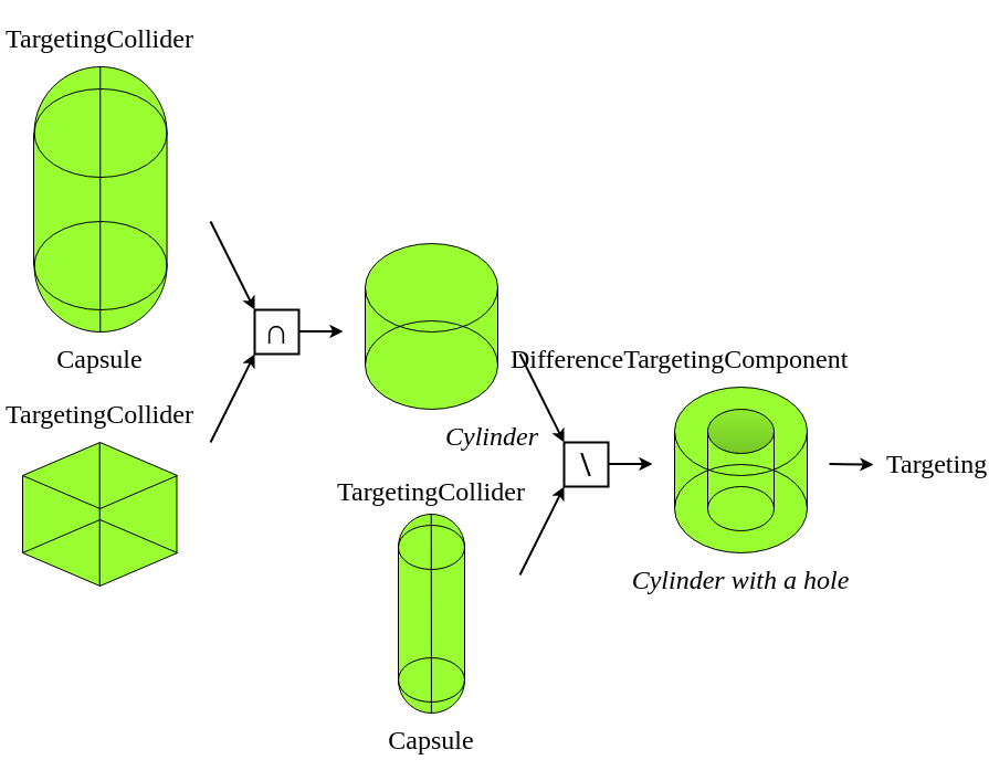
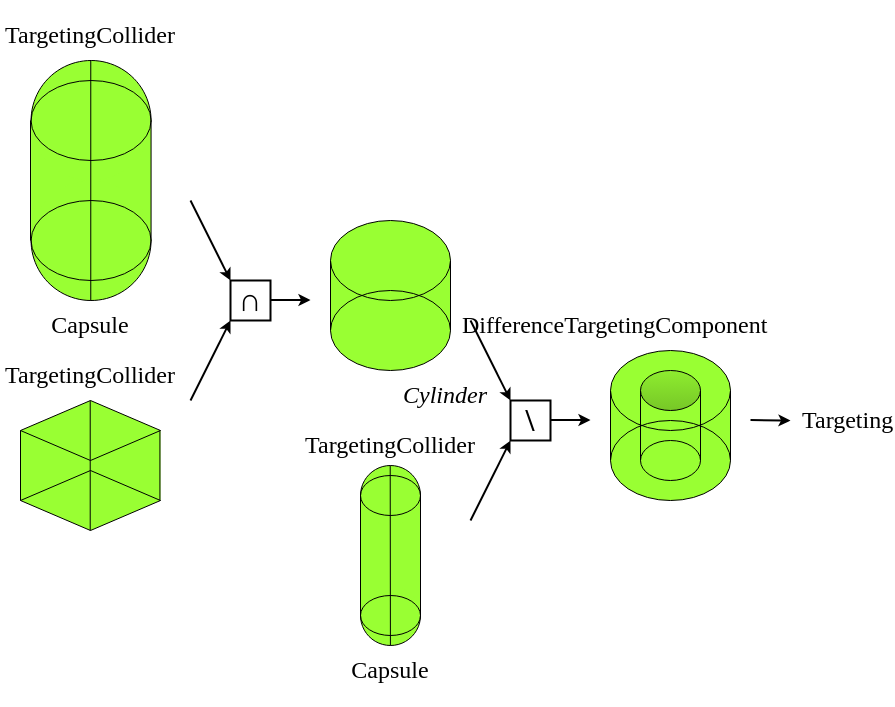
  <mxCell id="0" />
  <mxCell id="1" parent="0" />
  <mxCell id="2" value="" style="group" vertex="1" connectable="0" parent="1"><mxGeometry x="30" y="60" width="120.57" height="240" as="geometry" /></mxCell>
  <mxCell id="3" value="" style="rounded=0;whiteSpace=wrap;html=1;fillColor=#99FF33;strokeColor=none;" vertex="1" parent="2"><mxGeometry x="0.57" y="60" width="120" height="120" as="geometry" /></mxCell>
  <mxCell id="4" value="" style="ellipse;whiteSpace=wrap;html=1;aspect=fixed;strokeColor=none;fillColor=#99FF33;" vertex="1" parent="2"><mxGeometry x="0.57" y="120" width="120" height="120" as="geometry" /></mxCell>
  <mxCell id="5" value="" style="ellipse;whiteSpace=wrap;html=1;aspect=fixed;strokeColor=none;fillColor=#99FF33;" vertex="1" parent="2"><mxGeometry x="0.57" width="120" height="120" as="geometry" /></mxCell>
  <mxCell id="6" value="" style="ellipse;whiteSpace=wrap;html=1;fillColor=none;" vertex="1" parent="2"><mxGeometry x="0.57" y="20" width="120" height="80" as="geometry" /></mxCell>
  <mxCell id="7" value="" style="ellipse;whiteSpace=wrap;html=1;fillColor=none;" vertex="1" parent="2"><mxGeometry x="0.57" y="140" width="120" height="80" as="geometry" /></mxCell>
  <mxCell id="8" value="" style="verticalLabelPosition=bottom;verticalAlign=top;html=1;shape=mxgraph.basic.arc;startAngle=0.748;endAngle=0.253;" vertex="1" parent="2"><mxGeometry x="0.57" width="120" height="120" as="geometry" /></mxCell>
  <mxCell id="9" value="" style="verticalLabelPosition=bottom;verticalAlign=top;html=1;shape=mxgraph.basic.arc;startAngle=0.748;endAngle=0.253;rotation=-180;" vertex="1" parent="2"><mxGeometry x="0.57" y="120" width="120" height="120" as="geometry" /></mxCell>
  <mxCell id="10" value="" style="endArrow=none;html=1;rounded=0;" edge="1" parent="2"><mxGeometry width="50" height="50" relative="1" as="geometry"><mxPoint x="60.28" as="sourcePoint" /><mxPoint x="60.28" y="240" as="targetPoint" /></mxGeometry></mxCell>
  <mxCell id="11" value="" style="endArrow=none;html=1;rounded=0;" edge="1" parent="2"><mxGeometry width="50" height="50" relative="1" as="geometry"><mxPoint x="120.57" y="60" as="sourcePoint" /><mxPoint x="120.57" y="180" as="targetPoint" /></mxGeometry></mxCell>
  <mxCell id="12" value="" style="endArrow=none;html=1;rounded=0;" edge="1" parent="2"><mxGeometry width="50" height="50" relative="1" as="geometry"><mxPoint y="60" as="sourcePoint" /><mxPoint y="180" as="targetPoint" /></mxGeometry></mxCell>
  <mxCell id="13" value="" style="group" vertex="1" connectable="0" parent="1"><mxGeometry x="20" y="400" width="140" height="130.04" as="geometry" /></mxCell>
  <mxCell id="14" value="" style="rounded=0;whiteSpace=wrap;html=1;fillColor=#99FF33;strokeColor=none;" vertex="1" parent="13"><mxGeometry y="30" width="140" height="70" as="geometry" /></mxCell>
  <mxCell id="15" value="" style="rhombus;whiteSpace=wrap;html=1;fillColor=#99FF33;strokeColor=none;" vertex="1" parent="13"><mxGeometry width="140" height="60" as="geometry" /></mxCell>
  <mxCell id="16" value="" style="rhombus;whiteSpace=wrap;html=1;fillColor=#99FF33;strokeColor=none;" vertex="1" parent="13"><mxGeometry y="70" width="140" height="60" as="geometry" /></mxCell>
  <mxCell id="17" value="" style="rhombus;whiteSpace=wrap;html=1;fillColor=none;" vertex="1" parent="13"><mxGeometry y="70" width="140" height="60" as="geometry" /></mxCell>
  <mxCell id="18" value="" style="rhombus;whiteSpace=wrap;html=1;fillColor=none;" vertex="1" parent="13"><mxGeometry width="140" height="60" as="geometry" /></mxCell>
  <mxCell id="19" value="" style="endArrow=none;html=1;rounded=0;" edge="1" parent="13"><mxGeometry width="50" height="50" relative="1" as="geometry"><mxPoint x="69.71" y="130.04" as="sourcePoint" /><mxPoint x="69.71" as="targetPoint" /></mxGeometry></mxCell>
  <mxCell id="20" value="" style="endArrow=none;html=1;rounded=0;" edge="1" parent="13"><mxGeometry width="50" height="50" relative="1" as="geometry"><mxPoint y="100" as="sourcePoint" /><mxPoint y="30" as="targetPoint" /></mxGeometry></mxCell>
  <mxCell id="21" value="" style="endArrow=none;html=1;rounded=0;" edge="1" parent="13"><mxGeometry width="50" height="50" relative="1" as="geometry"><mxPoint x="139.43" y="100" as="sourcePoint" /><mxPoint x="139.43" y="30" as="targetPoint" /></mxGeometry></mxCell>
  <mxCell id="22" value="" style="group" vertex="1" connectable="0" parent="1"><mxGeometry x="330" y="220" width="120" height="150" as="geometry" /></mxCell>
  <mxCell id="23" value="" style="rounded=0;whiteSpace=wrap;html=1;fillColor=#99FF33;strokeColor=none;" vertex="1" parent="22"><mxGeometry y="40" width="120" height="70" as="geometry" /></mxCell>
  <mxCell id="24" value="" style="ellipse;whiteSpace=wrap;html=1;fillColor=#99FF33;strokeColor=none;" vertex="1" parent="22"><mxGeometry y="70" width="120" height="80" as="geometry" /></mxCell>
  <mxCell id="25" value="" style="ellipse;whiteSpace=wrap;html=1;fillColor=#99FF33;" vertex="1" parent="22"><mxGeometry width="120" height="80" as="geometry" /></mxCell>
  <mxCell id="26" value="" style="ellipse;whiteSpace=wrap;html=1;fillColor=none;" vertex="1" parent="22"><mxGeometry y="70" width="120" height="80" as="geometry" /></mxCell>
  <mxCell id="27" value="" style="endArrow=none;html=1;rounded=0;" edge="1" parent="22"><mxGeometry width="50" height="50" relative="1" as="geometry"><mxPoint y="110" as="sourcePoint" /><mxPoint y="40" as="targetPoint" /></mxGeometry></mxCell>
  <mxCell id="28" value="" style="endArrow=none;html=1;rounded=0;" edge="1" parent="22"><mxGeometry width="50" height="50" relative="1" as="geometry"><mxPoint x="120" y="110" as="sourcePoint" /><mxPoint x="120" y="40" as="targetPoint" /></mxGeometry></mxCell>
  <mxCell id="29" value="" style="group" vertex="1" connectable="0" parent="1"><mxGeometry x="360" y="465" width="60" height="180" as="geometry" /></mxCell>
  <mxCell id="30" value="" style="rounded=0;whiteSpace=wrap;html=1;fillColor=#99FF33;strokeColor=none;" vertex="1" parent="29"><mxGeometry y="30" width="60" height="120" as="geometry" /></mxCell>
  <mxCell id="31" value="" style="ellipse;whiteSpace=wrap;html=1;aspect=fixed;strokeColor=none;fillColor=#99FF33;" vertex="1" parent="29"><mxGeometry y="120" width="60" height="60" as="geometry" /></mxCell>
  <mxCell id="32" value="" style="ellipse;whiteSpace=wrap;html=1;aspect=fixed;strokeColor=none;fillColor=#99FF33;" vertex="1" parent="29"><mxGeometry width="60" height="60" as="geometry" /></mxCell>
  <mxCell id="33" value="" style="ellipse;whiteSpace=wrap;html=1;fillColor=none;" vertex="1" parent="29"><mxGeometry y="10" width="60" height="40" as="geometry" /></mxCell>
  <mxCell id="34" value="" style="ellipse;whiteSpace=wrap;html=1;fillColor=none;" vertex="1" parent="29"><mxGeometry y="130" width="60" height="40" as="geometry" /></mxCell>
  <mxCell id="35" value="" style="verticalLabelPosition=bottom;verticalAlign=top;html=1;shape=mxgraph.basic.arc;startAngle=0.748;endAngle=0.253;" vertex="1" parent="29"><mxGeometry width="60" height="60" as="geometry" /></mxCell>
  <mxCell id="36" value="" style="verticalLabelPosition=bottom;verticalAlign=top;html=1;shape=mxgraph.basic.arc;startAngle=0.748;endAngle=0.253;rotation=-180;" vertex="1" parent="29"><mxGeometry y="120" width="60" height="60" as="geometry" /></mxCell>
  <mxCell id="37" value="" style="endArrow=none;html=1;rounded=0;" edge="1" parent="29"><mxGeometry width="50" height="50" relative="1" as="geometry"><mxPoint x="29.71" as="sourcePoint" /><mxPoint x="29.92" y="180" as="targetPoint" /></mxGeometry></mxCell>
  <mxCell id="38" value="" style="endArrow=none;html=1;rounded=0;" edge="1" parent="29"><mxGeometry width="50" height="50" relative="1" as="geometry"><mxPoint x="60" y="30" as="sourcePoint" /><mxPoint x="60" y="150" as="targetPoint" /></mxGeometry></mxCell>
  <mxCell id="39" value="" style="endArrow=none;html=1;rounded=0;" edge="1" parent="29"><mxGeometry width="50" height="50" relative="1" as="geometry"><mxPoint y="30" as="sourcePoint" /><mxPoint y="150" as="targetPoint" /></mxGeometry></mxCell>
  <mxCell id="40" value="" style="group" vertex="1" connectable="0" parent="1"><mxGeometry x="610" y="350" width="120" height="150" as="geometry" /></mxCell>
  <mxCell id="41" value="" style="rounded=0;whiteSpace=wrap;html=1;fillColor=#99FF33;strokeColor=none;" vertex="1" parent="40"><mxGeometry y="40" width="120" height="70" as="geometry" /></mxCell>
  <mxCell id="42" value="" style="ellipse;whiteSpace=wrap;html=1;fillColor=#99FF33;strokeColor=none;" vertex="1" parent="40"><mxGeometry y="70" width="120" height="80" as="geometry" /></mxCell>
  <mxCell id="43" value="" style="ellipse;whiteSpace=wrap;html=1;fillColor=#99FF33;" vertex="1" parent="40"><mxGeometry width="120" height="80" as="geometry" /></mxCell>
  <mxCell id="44" value="" style="ellipse;whiteSpace=wrap;html=1;fillColor=none;" vertex="1" parent="40"><mxGeometry y="70" width="120" height="80" as="geometry" /></mxCell>
  <mxCell id="45" value="" style="endArrow=none;html=1;rounded=0;" edge="1" parent="40"><mxGeometry width="50" height="50" relative="1" as="geometry"><mxPoint y="110" as="sourcePoint" /><mxPoint y="40" as="targetPoint" /></mxGeometry></mxCell>
  <mxCell id="46" value="" style="endArrow=none;html=1;rounded=0;" edge="1" parent="40"><mxGeometry width="50" height="50" relative="1" as="geometry"><mxPoint x="120" y="110" as="sourcePoint" /><mxPoint x="120" y="40" as="targetPoint" /></mxGeometry></mxCell>
  <mxCell id="47" value="" style="ellipse;whiteSpace=wrap;html=1;fillColor=#8EED2F;gradientColor=#77C727;" vertex="1" parent="40"><mxGeometry x="30" y="20" width="60" height="40" as="geometry" /></mxCell>
  <mxCell id="48" value="" style="ellipse;whiteSpace=wrap;html=1;fillColor=none;" vertex="1" parent="40"><mxGeometry x="30" y="90" width="60" height="40" as="geometry" /></mxCell>
  <mxCell id="49" value="" style="endArrow=none;html=1;rounded=0;" edge="1" parent="40"><mxGeometry width="50" height="50" relative="1" as="geometry"><mxPoint x="90" y="110" as="sourcePoint" /><mxPoint x="90" y="40" as="targetPoint" /></mxGeometry></mxCell>
  <mxCell id="50" value="" style="endArrow=none;html=1;rounded=0;" edge="1" parent="40"><mxGeometry width="50" height="50" relative="1" as="geometry"><mxPoint x="30" y="110" as="sourcePoint" /><mxPoint x="30" y="40" as="targetPoint" /></mxGeometry></mxCell>
  <mxCell id="51" value="Capsule" style="text;html=1;align=center;verticalAlign=middle;whiteSpace=wrap;rounded=0;fontFamily=&quot;Latin Modern Regular 12&quot;;fontSize=24;" vertex="1" parent="1"><mxGeometry x="60.29" y="310" width="60" height="30" as="geometry" /></mxCell>
  <mxCell id="52" value="∩" style="rounded=0;whiteSpace=wrap;html=1;fontSize=32;fontFamily=&quot;Latin Modern Regular 12&quot;;fontStyle=1;strokeWidth=2;" vertex="1" parent="1"><mxGeometry x="230" y="280" width="40" height="40" as="geometry" /></mxCell>
  <mxCell id="53" value="" style="endArrow=classic;html=1;rounded=0;strokeWidth=2;endFill=1;" edge="1" parent="1"><mxGeometry width="50" height="50" relative="1" as="geometry"><mxPoint x="190" y="200" as="sourcePoint" /><mxPoint x="230" y="280" as="targetPoint" /></mxGeometry></mxCell>
  <mxCell id="54" value="" style="endArrow=classic;html=1;rounded=0;strokeWidth=2;endFill=1;" edge="1" parent="1"><mxGeometry width="50" height="50" relative="1" as="geometry"><mxPoint x="190" y="400" as="sourcePoint" /><mxPoint x="230" y="320" as="targetPoint" /></mxGeometry></mxCell>
  <mxCell id="55" value="Capsule" style="text;html=1;align=center;verticalAlign=middle;whiteSpace=wrap;rounded=0;fontFamily=&quot;Latin Modern Regular 12&quot;;fontSize=24;" vertex="1" parent="1"><mxGeometry x="360" y="655" width="60" height="30" as="geometry" /></mxCell>
  <mxCell id="56" value="\" style="rounded=0;whiteSpace=wrap;html=1;fontSize=32;fontFamily=&quot;Latin Modern Regular 12&quot;;fontStyle=1;strokeWidth=2;" vertex="1" parent="1"><mxGeometry x="510" y="400" width="40" height="40" as="geometry" /></mxCell>
  <mxCell id="57" value="" style="endArrow=classic;html=1;rounded=0;strokeWidth=2;endFill=1;" edge="1" parent="1"><mxGeometry width="50" height="50" relative="1" as="geometry"><mxPoint x="470" y="320" as="sourcePoint" /><mxPoint x="510" y="400" as="targetPoint" /></mxGeometry></mxCell>
  <mxCell id="58" value="" style="endArrow=classic;html=1;rounded=0;strokeWidth=2;endFill=1;" edge="1" parent="1"><mxGeometry width="50" height="50" relative="1" as="geometry"><mxPoint x="470" y="520" as="sourcePoint" /><mxPoint x="510" y="440" as="targetPoint" /></mxGeometry></mxCell>
  <mxCell id="59" value="Cylinder" style="text;html=1;align=center;verticalAlign=middle;whiteSpace=wrap;rounded=0;fontFamily=&quot;Latin Modern Regular 12&quot;;fontSize=24;fontStyle=2" vertex="1" parent="1"><mxGeometry x="415" y="380" width="60" height="30" as="geometry" /></mxCell>
- <mxCell id="60" value="Cylinder with a hole" style="text;html=1;align=center;verticalAlign=middle;whiteSpace=wrap;rounded=0;fontFamily=&quot;Latin Modern Regular 12&quot;;fontSize=24;fontStyle=2" vertex="1" parent="1"><mxGeometry x="570" y="510" width="200" height="30" as="geometry" /></mxCell>
  <mxCell id="61" value="" style="endArrow=classic;html=1;rounded=0;strokeWidth=2;" edge="1" parent="1"><mxGeometry width="50" height="50" relative="1" as="geometry"><mxPoint x="270" y="299.58" as="sourcePoint" /><mxPoint x="310" y="299.58" as="targetPoint" /></mxGeometry></mxCell>
  <mxCell id="62" value="" style="endArrow=classic;html=1;rounded=0;strokeWidth=2;" edge="1" parent="1"><mxGeometry width="50" height="50" relative="1" as="geometry"><mxPoint x="550" y="419.58" as="sourcePoint" /><mxPoint x="590" y="419.58" as="targetPoint" /></mxGeometry></mxCell>
  <mxCell id="63" value="" style="endArrow=classic;html=1;rounded=0;strokeWidth=2;" edge="1" parent="1"><mxGeometry width="50" height="50" relative="1" as="geometry"><mxPoint x="750" y="419.58" as="sourcePoint" /><mxPoint x="790" y="420" as="targetPoint" /></mxGeometry></mxCell>
  <mxCell id="64" value="Targeting" style="text;html=1;align=left;verticalAlign=middle;whiteSpace=wrap;rounded=0;fontSize=24;fontFamily=&quot;Latin Modern Mono 12&quot;;" vertex="1" parent="1"><mxGeometry x="800" y="405" width="60" height="30" as="geometry" /></mxCell>
  <mxCell id="65" value="DifferenceTargetingComponent" style="text;html=1;align=left;verticalAlign=middle;whiteSpace=wrap;rounded=0;fontSize=24;fontFamily=&quot;Latin Modern Mono 12&quot;;" vertex="1" parent="1"><mxGeometry x="460" y="310" width="60" height="30" as="geometry" /></mxCell>
  <mxCell id="66" value="TargetingCollider" style="text;html=1;align=center;verticalAlign=middle;whiteSpace=wrap;rounded=0;fontSize=24;fontFamily=&quot;Latin Modern Mono 12&quot;;" vertex="1" parent="1"><mxGeometry x="60" y="20" width="60" height="30" as="geometry" /></mxCell>
  <mxCell id="67" value="TargetingCollider" style="text;html=1;align=center;verticalAlign=middle;whiteSpace=wrap;rounded=0;fontSize=24;fontFamily=&quot;Latin Modern Mono 12&quot;;" vertex="1" parent="1"><mxGeometry x="60.29" y="360" width="60" height="30" as="geometry" /></mxCell>
  <mxCell id="68" value="TargetingCollider" style="text;html=1;align=center;verticalAlign=middle;whiteSpace=wrap;rounded=0;fontSize=24;fontFamily=&quot;Latin Modern Mono 12&quot;;" vertex="1" parent="1"><mxGeometry x="360" y="430" width="60" height="30" as="geometry" /></mxCell>
